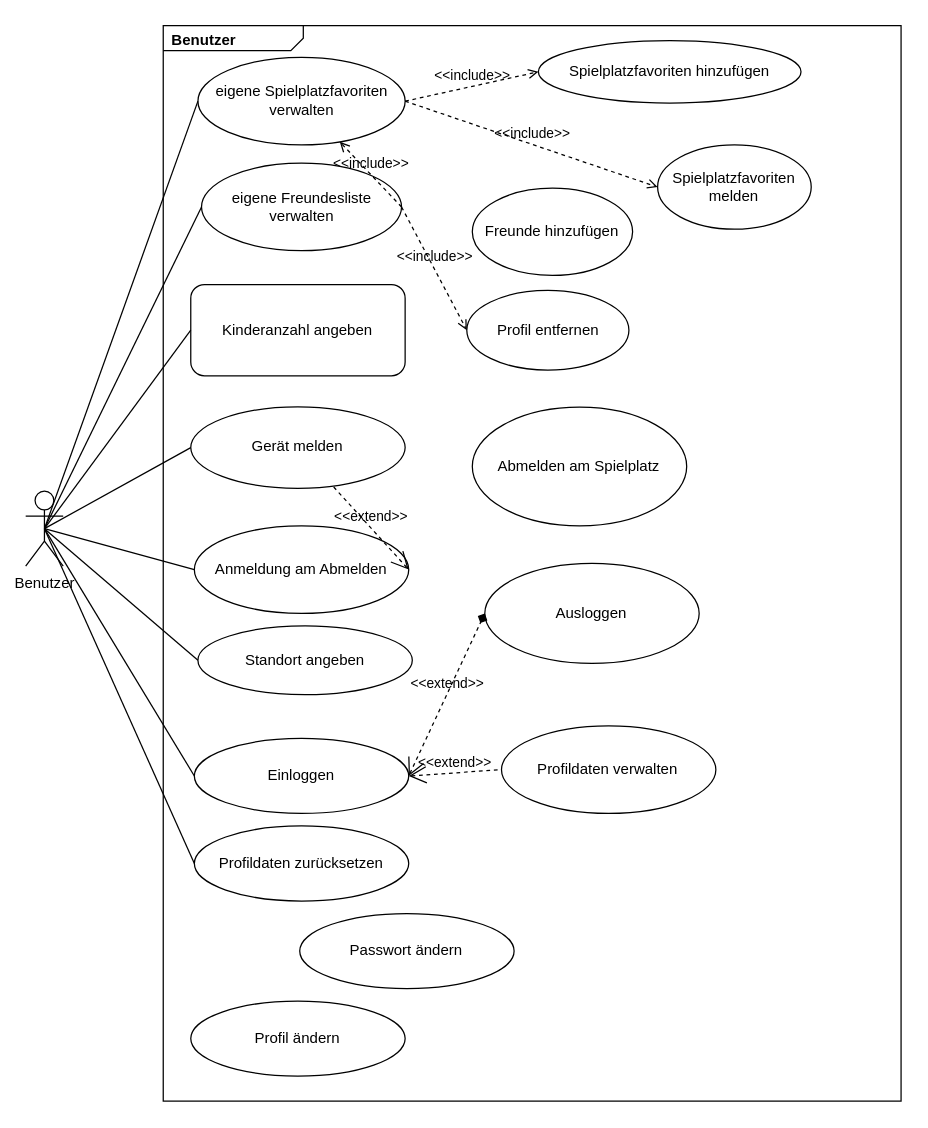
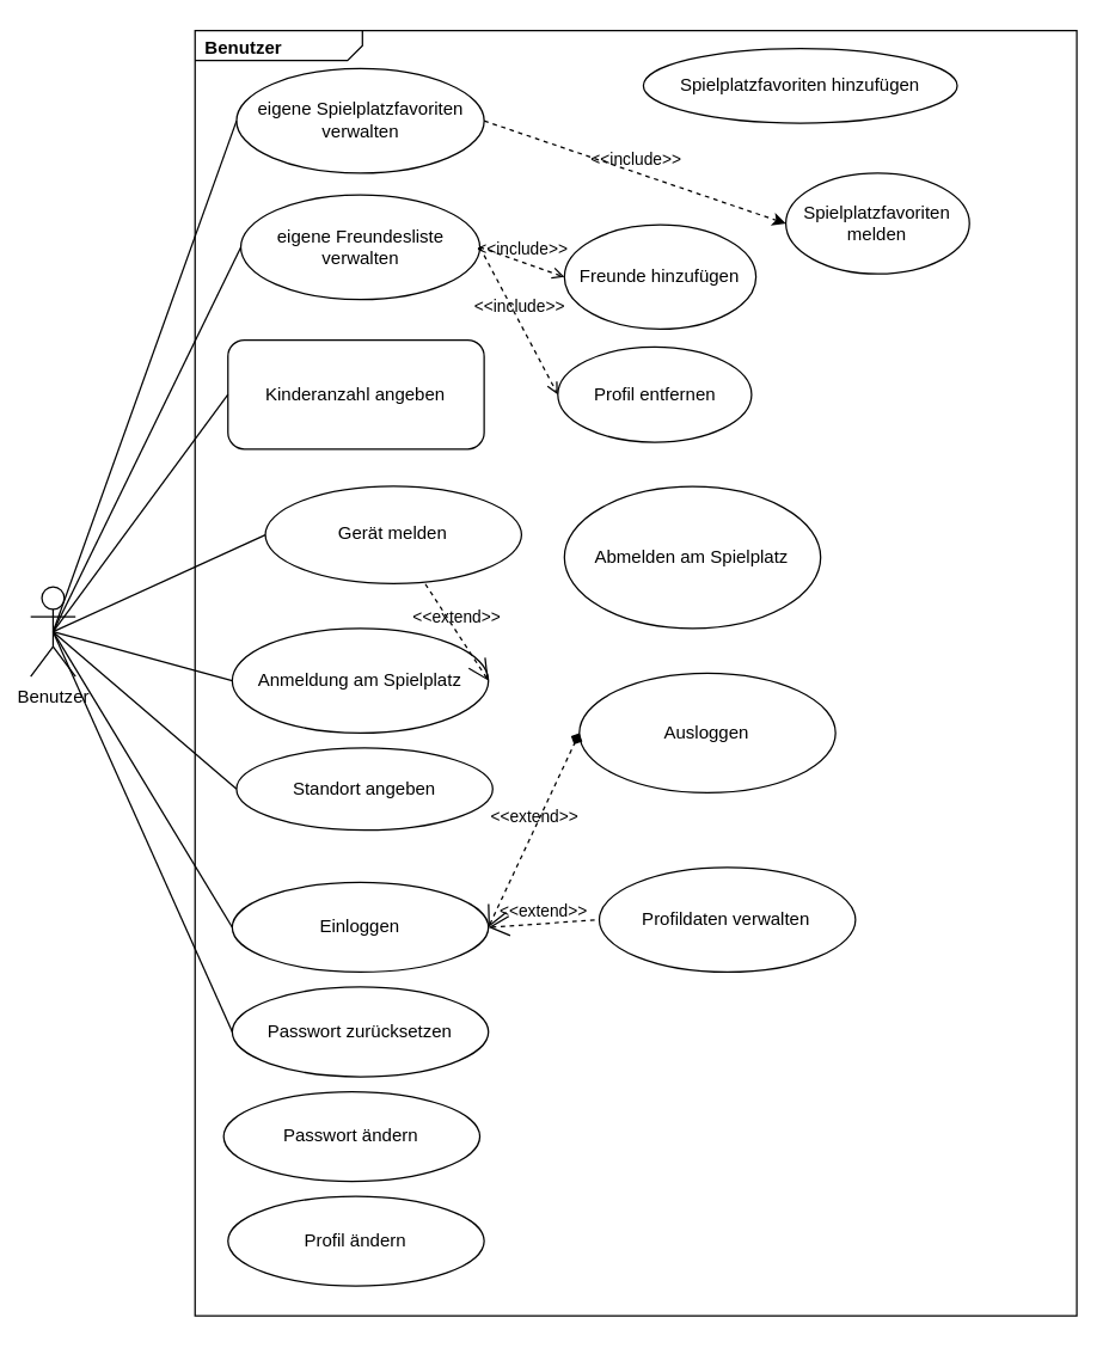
  <mxCell id="0" />
  <mxCell id="1" parent="0" />
  <mxCell id="2" value="Benutzer" style="shape=umlActor;verticalLabelPosition=bottom;verticalAlign=top;html=1;outlineConnect=0;" vertex="1" parent="1"><mxGeometry x="20" y="392.25" width="30" height="60" as="geometry" /></mxCell>
  <mxCell id="3" value="" style="html=1;shape=mxgraph.sysml.package;labelX=112;whiteSpace=wrap;align=center;" vertex="1" parent="1"><mxGeometry x="130" y="20" width="590" height="860" as="geometry" /></mxCell>
  <mxCell id="4" value="Benutzer" style="html=1;align=left;verticalAlign=top;labelPosition=left;verticalLabelPosition=top;labelBackgroundColor=none;spacingLeft=5;spacingTop=-2;fontStyle=1;" connectable="0" vertex="1" parent="3"><mxGeometry as="geometry" /></mxCell>
  <mxCell id="5" value="eigene Spielplatzfavoriten verwalten" style="ellipse;whiteSpace=wrap;html=1;" vertex="1" parent="3"><mxGeometry x="27.742" y="25.39" width="165.695" height="70" as="geometry" /></mxCell>
  <mxCell id="6" value="Spielplatzfavoriten melden" style="ellipse;whiteSpace=wrap;html=1;" vertex="1" parent="3"><mxGeometry x="395.32" y="95.394" width="122.836" height="67.393" as="geometry" /></mxCell>
  <mxCell id="7" value="eigene Freundesliste verwalten" style="ellipse;whiteSpace=wrap;html=1;" vertex="1" parent="3"><mxGeometry x="30.613" y="110" width="159.953" height="70" as="geometry" /></mxCell>
  <mxCell id="8" value="Spielplatzfavoriten hinzufügen" style="ellipse;whiteSpace=wrap;html=1;" vertex="1" parent="3"><mxGeometry x="299.993" y="11.924" width="210" height="50" as="geometry" /></mxCell>
- <mxCell id="9" value="&amp;lt;&amp;lt;include&amp;gt;&amp;gt;" style="edgeStyle=none;html=1;endArrow=open;verticalAlign=bottom;dashed=1;labelBackgroundColor=none;exitX=1;exitY=0.5;exitDx=0;exitDy=0;entryX=0;entryY=0.5;entryDx=0;entryDy=0;" edge="1" parent="3" source="5" target="8"><mxGeometry width="160" relative="1" as="geometry"><mxPoint x="192.853" y="528.792" as="sourcePoint" /><mxPoint x="364.277" y="528.792" as="targetPoint" /></mxGeometry></mxCell>
- <mxCell id="10" value="&amp;lt;&amp;lt;include&amp;gt;&amp;gt;" style="edgeStyle=none;html=1;endArrow=open;verticalAlign=bottom;dashed=1;labelBackgroundColor=none;exitX=1;exitY=0.5;exitDx=0;exitDy=0;entryX=0;entryY=0.5;entryDx=0;entryDy=0;" edge="1" parent="3" source="5" target="6"><mxGeometry width="160" relative="1" as="geometry"><mxPoint x="202.806" y="140.28" as="sourcePoint" /><mxPoint x="286.445" y="197.389" as="targetPoint" /></mxGeometry></mxCell>
+ <mxCell id="10" value="&amp;lt;&amp;lt;include&amp;gt;&amp;gt;" style="edgeStyle=none;html=1;endArrow=classic;verticalAlign=bottom;dashed=1;labelBackgroundColor=none;exitX=1;exitY=0.5;exitDx=0;exitDy=0;entryX=0;entryY=0.5;entryDx=0;entryDy=0;" edge="1" parent="3" source="5" target="6"><mxGeometry width="160" relative="1" as="geometry"><mxPoint x="202.806" y="140.28" as="sourcePoint" /><mxPoint x="286.445" y="197.389" as="targetPoint" /></mxGeometry></mxCell>
  <mxCell id="11" value="Freunde hinzufügen" style="ellipse;whiteSpace=wrap;html=1;" vertex="1" parent="3"><mxGeometry x="247.145" y="129.996" width="128.193" height="69.73" as="geometry" /></mxCell>
  <mxCell id="12" value="Profil entfernen" style="ellipse;whiteSpace=wrap;html=1;" vertex="1" parent="3"><mxGeometry x="242.744" y="211.624" width="129.64" height="63.768" as="geometry" /></mxCell>
- <mxCell id="13" value="&amp;lt;&amp;lt;include&amp;gt;&amp;gt;" style="edgeStyle=none;html=1;endArrow=open;verticalAlign=bottom;dashed=1;labelBackgroundColor=none;exitX=1;exitY=0.5;exitDx=0;exitDy=0;" edge="1" parent="3" source="7" target="5"><mxGeometry width="160" relative="1" as="geometry"><mxPoint x="202.806" y="140.28" as="sourcePoint" /><mxPoint x="329.269" y="211.517" as="targetPoint" /></mxGeometry></mxCell>
+ <mxCell id="13" value="&amp;lt;&amp;lt;include&amp;gt;&amp;gt;" style="edgeStyle=none;html=1;endArrow=open;verticalAlign=bottom;dashed=1;labelBackgroundColor=none;exitX=1;exitY=0.5;exitDx=0;exitDy=0;entryX=0;entryY=0.5;entryDx=0;entryDy=0;" edge="1" parent="3" source="7" target="11"><mxGeometry width="160" relative="1" as="geometry"><mxPoint x="202.806" y="140.28" as="sourcePoint" /><mxPoint x="329.269" y="211.517" as="targetPoint" /></mxGeometry></mxCell>
  <mxCell id="14" value="&amp;lt;&amp;lt;include&amp;gt;&amp;gt;" style="edgeStyle=none;html=1;endArrow=open;verticalAlign=bottom;dashed=1;labelBackgroundColor=none;exitX=1;exitY=0.5;exitDx=0;exitDy=0;entryX=0;entryY=0.5;entryDx=0;entryDy=0;" edge="1" parent="3" source="7" target="12"><mxGeometry width="160" relative="1" as="geometry"><mxPoint x="202.806" y="361.341" as="sourcePoint" /><mxPoint x="252.165" y="423.033" as="targetPoint" /></mxGeometry></mxCell>
  <mxCell id="15" value="Kinderanzahl angeben" style="whiteSpace=wrap;html=1;rounded=1;" vertex="1" parent="3"><mxGeometry x="22.013" y="207.02" width="171.424" height="72.98" as="geometry" /></mxCell>
  <mxCell id="16" value="Standort angeben" style="ellipse;whiteSpace=wrap;html=1;" vertex="1" parent="3"><mxGeometry x="27.742" y="480" width="171.424" height="55" as="geometry" /></mxCell>
- <mxCell id="17" value="Gerät melden" style="ellipse;whiteSpace=wrap;html=1;" vertex="1" parent="3"><mxGeometry x="22.013" y="304.83" width="171.424" height="65.17" as="geometry" /></mxCell>
- <mxCell id="18" value="Anmeldung am Abmelden" style="ellipse;whiteSpace=wrap;html=1;" vertex="1" parent="3"><mxGeometry x="24.878" y="400" width="171.424" height="70" as="geometry" /></mxCell>
+ <mxCell id="17" value="Gerät melden" style="ellipse;whiteSpace=wrap;html=1;" vertex="1" parent="3"><mxGeometry x="47.013" y="304.83" width="171.424" height="65.17" as="geometry" /></mxCell>
+ <mxCell id="18" value="Anmeldung am Spielplatz" style="ellipse;whiteSpace=wrap;html=1;" vertex="1" parent="3"><mxGeometry x="24.878" y="400" width="171.424" height="70" as="geometry" /></mxCell>
  <mxCell id="19" value="Abmelden am Spielplatz" style="ellipse;whiteSpace=wrap;html=1;" vertex="1" parent="3"><mxGeometry x="247.148" y="305.137" width="171.424" height="94.865" as="geometry" /></mxCell>
  <mxCell id="20" value="&amp;lt;&amp;lt;extend&amp;gt;&amp;gt;" style="edgeStyle=none;html=1;startArrow=open;endArrow=none;startSize=12;verticalAlign=bottom;dashed=1;labelBackgroundColor=none;exitX=1;exitY=0.5;exitDx=0;exitDy=0;" edge="1" parent="3" source="18" target="17"><mxGeometry width="160" relative="1" as="geometry"><mxPoint x="175.748" y="513.896" as="sourcePoint" /><mxPoint x="341.157" y="513.896" as="targetPoint" /></mxGeometry></mxCell>
  <mxCell id="21" value="Einloggen" style="ellipse;whiteSpace=wrap;html=1;" vertex="1" parent="3"><mxGeometry x="24.878" y="570" width="171.424" height="60" as="geometry" /></mxCell>
  <mxCell id="22" value="Ausloggen" style="ellipse;whiteSpace=wrap;html=1;" vertex="1" parent="3"><mxGeometry x="257.132" y="430" width="171.424" height="80" as="geometry" /></mxCell>
  <mxCell id="23" value="&amp;lt;&amp;lt;extend&amp;gt;&amp;gt;" style="edgeStyle=none;html=1;startArrow=open;endArrow=diamond;startSize=12;verticalAlign=bottom;dashed=1;labelBackgroundColor=none;entryX=0;entryY=0.5;entryDx=0;entryDy=0;exitX=1;exitY=0.5;exitDx=0;exitDy=0;" edge="1" parent="3" source="21" target="22"><mxGeometry width="160" relative="1" as="geometry"><mxPoint x="227.712" y="595.589" as="sourcePoint" /><mxPoint x="279.104" y="458.55" as="targetPoint" /></mxGeometry></mxCell>
- <mxCell id="24" value="Profildaten zurücksetzen" style="ellipse;whiteSpace=wrap;html=1;" vertex="1" parent="3"><mxGeometry x="24.878" y="640" width="171.424" height="60" as="geometry" /></mxCell>
- <mxCell id="25" value="Passwort ändern" style="ellipse;whiteSpace=wrap;html=1;" vertex="1" parent="3"><mxGeometry x="109.135" y="710" width="171.424" height="60" as="geometry" /></mxCell>
+ <mxCell id="24" value="Passwort zurücksetzen" style="ellipse;whiteSpace=wrap;html=1;" vertex="1" parent="3"><mxGeometry x="24.878" y="640" width="171.424" height="60" as="geometry" /></mxCell>
+ <mxCell id="25" value="Passwort ändern" style="ellipse;whiteSpace=wrap;html=1;" vertex="1" parent="3"><mxGeometry x="19.135" y="710" width="171.424" height="60" as="geometry" /></mxCell>
  <mxCell id="26" value="Profil ändern" style="ellipse;whiteSpace=wrap;html=1;" vertex="1" parent="3"><mxGeometry x="22.013" y="780" width="171.424" height="60" as="geometry" /></mxCell>
  <mxCell id="27" value="Profildaten verwalten" style="ellipse;whiteSpace=wrap;html=1;" vertex="1" parent="3"><mxGeometry x="270.483" y="560" width="171.424" height="70" as="geometry" /></mxCell>
  <mxCell id="28" value="&amp;lt;&amp;lt;extend&amp;gt;&amp;gt;" style="edgeStyle=none;html=1;startArrow=open;endArrow=none;startSize=12;verticalAlign=bottom;dashed=1;labelBackgroundColor=none;entryX=0;entryY=0.5;entryDx=0;entryDy=0;exitX=1;exitY=0.5;exitDx=0;exitDy=0;" edge="1" parent="3" source="21" target="27"><mxGeometry width="160" relative="1" as="geometry"><mxPoint x="203.237" y="610" as="sourcePoint" /><mxPoint x="264.068" y="480" as="targetPoint" /></mxGeometry></mxCell>
  <mxCell id="29" value="" style="edgeStyle=none;html=1;endArrow=none;verticalAlign=bottom;exitX=0.5;exitY=0.5;exitDx=0;exitDy=0;exitPerimeter=0;entryX=0;entryY=0.5;entryDx=0;entryDy=0;" edge="1" parent="1" source="2" target="5"><mxGeometry width="160" relative="1" as="geometry"><mxPoint x="620" y="340" as="sourcePoint" /><mxPoint x="780" y="340" as="targetPoint" /></mxGeometry></mxCell>
  <mxCell id="30" value="" style="edgeStyle=none;html=1;endArrow=none;verticalAlign=bottom;exitX=0.5;exitY=0.5;exitDx=0;exitDy=0;exitPerimeter=0;entryX=0;entryY=0.5;entryDx=0;entryDy=0;" edge="1" parent="1" source="2" target="7"><mxGeometry width="160" relative="1" as="geometry"><mxPoint x="405" y="280" as="sourcePoint" /><mxPoint x="490" y="145.175" as="targetPoint" /></mxGeometry></mxCell>
  <mxCell id="31" value="" style="edgeStyle=none;html=1;endArrow=none;verticalAlign=bottom;exitX=0.5;exitY=0.5;exitDx=0;exitDy=0;exitPerimeter=0;entryX=0;entryY=0.5;entryDx=0;entryDy=0;" edge="1" parent="1" source="2" target="15"><mxGeometry width="160" relative="1" as="geometry"><mxPoint x="405" y="280" as="sourcePoint" /><mxPoint x="495.36" y="221.915" as="targetPoint" /></mxGeometry></mxCell>
  <mxCell id="32" value="" style="edgeStyle=none;html=1;endArrow=none;verticalAlign=bottom;entryX=0;entryY=0.5;entryDx=0;entryDy=0;exitX=0.5;exitY=0.5;exitDx=0;exitDy=0;exitPerimeter=0;" edge="1" parent="1" source="2" target="16"><mxGeometry width="160" relative="1" as="geometry"><mxPoint x="415" y="290" as="sourcePoint" /><mxPoint x="505.36" y="231.915" as="targetPoint" /></mxGeometry></mxCell>
  <mxCell id="33" value="" style="edgeStyle=none;html=1;endArrow=none;verticalAlign=bottom;exitX=0.5;exitY=0.5;exitDx=0;exitDy=0;exitPerimeter=0;entryX=0;entryY=0.5;entryDx=0;entryDy=0;" edge="1" parent="1" source="2" target="17"><mxGeometry width="160" relative="1" as="geometry"><mxPoint x="425" y="300" as="sourcePoint" /><mxPoint x="515.36" y="241.915" as="targetPoint" /></mxGeometry></mxCell>
  <mxCell id="34" value="" style="edgeStyle=none;html=1;endArrow=none;verticalAlign=bottom;entryX=0;entryY=0.5;entryDx=0;entryDy=0;exitX=0.5;exitY=0.5;exitDx=0;exitDy=0;exitPerimeter=0;" edge="1" parent="1" source="2" target="18"><mxGeometry width="160" relative="1" as="geometry"><mxPoint x="380" y="390" as="sourcePoint" /><mxPoint x="507.226" y="591.535" as="targetPoint" /></mxGeometry></mxCell>
  <mxCell id="35" value="" style="edgeStyle=none;html=1;endArrow=none;verticalAlign=bottom;entryX=0;entryY=0.5;entryDx=0;entryDy=0;exitX=0.5;exitY=0.5;exitDx=0;exitDy=0;exitPerimeter=0;" edge="1" parent="1" source="2" target="21"><mxGeometry width="160" relative="1" as="geometry"><mxPoint x="390" y="400" as="sourcePoint" /><mxPoint x="504.446" y="601.535" as="targetPoint" /></mxGeometry></mxCell>
  <mxCell id="36" value="" style="edgeStyle=none;html=1;endArrow=none;verticalAlign=bottom;entryX=0;entryY=0.5;entryDx=0;entryDy=0;exitX=0.5;exitY=0.5;exitDx=0;exitDy=0;exitPerimeter=0;" edge="1" parent="1" source="2" target="24"><mxGeometry width="160" relative="1" as="geometry"><mxPoint x="390" y="550" as="sourcePoint" /><mxPoint x="504.446" y="696.535" as="targetPoint" /></mxGeometry></mxCell>
